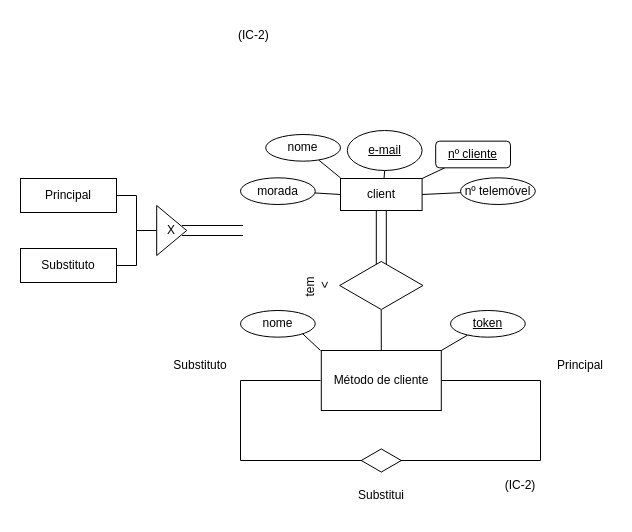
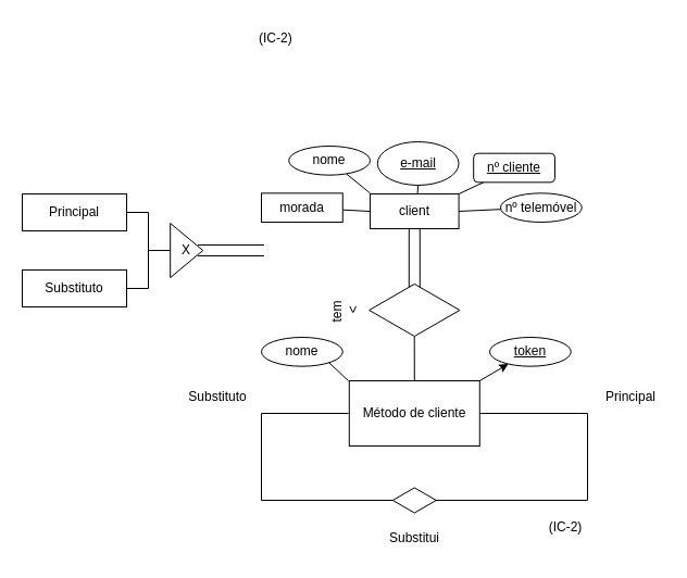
  <mxCell id="0" />
  <mxCell id="1" parent="0" />
  <mxCell id="2" value="client" style="rounded=0;whiteSpace=wrap;html=1;" vertex="1" parent="1"><mxGeometry x="340" y="178" width="81.6" height="32" as="geometry" /></mxCell>
  <mxCell id="3" value="" style="endArrow=none;html=1;rounded=0;" edge="1" parent="1" target="4"><mxGeometry width="50" height="50" relative="1" as="geometry"><mxPoint x="421.6" y="178" as="sourcePoint" /><mxPoint x="455.6" y="151.333" as="targetPoint" /></mxGeometry></mxCell>
  <mxCell id="4" value="nº cliente" style="whiteSpace=wrap;html=1;fontStyle=4;rounded=1;" vertex="1" parent="1"><mxGeometry x="435.2" y="140.667" width="74.8" height="26.667" as="geometry" /></mxCell>
  <mxCell id="5" value="" style="endArrow=none;html=1;rounded=0;" edge="1" parent="1" target="6"><mxGeometry width="50" height="50" relative="1" as="geometry"><mxPoint x="383.52" y="178" as="sourcePoint" /><mxPoint x="417.52" y="151.333" as="targetPoint" /></mxGeometry></mxCell>
  <mxCell id="6" value="e-mail" style="ellipse;whiteSpace=wrap;html=1;fontStyle=4" vertex="1" parent="1"><mxGeometry x="346.8" y="130" width="74.8" height="40" as="geometry" /></mxCell>
  <mxCell id="7" value="" style="endArrow=none;html=1;rounded=0;exitX=1;exitY=0.5;exitDx=0;exitDy=0;" edge="1" parent="1" target="8" source="2"><mxGeometry width="50" height="50" relative="1" as="geometry"><mxPoint x="431.6" y="188" as="sourcePoint" /><mxPoint x="465.6" y="161.333" as="targetPoint" /></mxGeometry></mxCell>
  <mxCell id="8" value="nº telemóvel" style="ellipse;whiteSpace=wrap;html=1;" vertex="1" parent="1"><mxGeometry x="460" y="177.337" width="74.8" height="26.667" as="geometry" /></mxCell>
  <mxCell id="9" value="" style="endArrow=none;html=1;rounded=0;exitX=0;exitY=0.5;exitDx=0;exitDy=0;" edge="1" parent="1" target="10" source="2"><mxGeometry width="50" height="50" relative="1" as="geometry"><mxPoint x="441.6" y="198" as="sourcePoint" /><mxPoint x="475.6" y="171.333" as="targetPoint" /></mxGeometry></mxCell>
- <mxCell id="10" value="morada" style="ellipse;whiteSpace=wrap;html=1;" vertex="1" parent="1"><mxGeometry x="240" y="177.337" width="74.8" height="26.667" as="geometry" /></mxCell>
+ <mxCell id="10" value="morada" style="whiteSpace=wrap;html=1;rounded=0;" vertex="1" parent="1"><mxGeometry x="240" y="177.337" width="74.8" height="26.667" as="geometry" /></mxCell>
  <mxCell id="11" value="" style="endArrow=none;html=1;rounded=0;" edge="1" parent="1" target="12"><mxGeometry width="50" height="50" relative="1" as="geometry"><mxPoint x="340" y="177.33" as="sourcePoint" /><mxPoint x="374" y="150.663" as="targetPoint" /></mxGeometry></mxCell>
  <mxCell id="12" value="nome" style="ellipse;whiteSpace=wrap;html=1;" vertex="1" parent="1"><mxGeometry x="265.2" y="133.997" width="74.8" height="26.667" as="geometry" /></mxCell>
  <mxCell id="13" value="" style="shape=partialRectangle;whiteSpace=wrap;html=1;top=0;bottom=0;fillColor=none;" vertex="1" parent="1"><mxGeometry x="375.8" y="210" width="10" height="60" as="geometry" /></mxCell>
  <mxCell id="14" value="" style="html=1;whiteSpace=wrap;aspect=fixed;shape=isoRectangle;" vertex="1" parent="1"><mxGeometry x="339.13" y="260" width="83.33" height="50" as="geometry" /></mxCell>
  <mxCell id="15" value="tem&amp;nbsp;&lt;br&gt;&amp;lt;" style="text;html=1;strokeColor=none;fillColor=none;align=center;verticalAlign=middle;whiteSpace=wrap;rounded=0;rotation=-90;" vertex="1" parent="1"><mxGeometry x="286.8" y="270" width="60" height="30" as="geometry" /></mxCell>
  <mxCell id="16" value="Método de cliente" style="rounded=0;whiteSpace=wrap;html=1;" vertex="1" parent="1"><mxGeometry x="320.8" y="350" width="120" height="60" as="geometry" /></mxCell>
  <mxCell id="17" value="" style="endArrow=none;html=1;rounded=0;entryX=0.499;entryY=0.99;entryDx=0;entryDy=0;entryPerimeter=0;exitX=0.5;exitY=0;exitDx=0;exitDy=0;" edge="1" parent="1" source="16" target="14"><mxGeometry width="50" height="50" relative="1" as="geometry"><mxPoint x="383" y="350" as="sourcePoint" /><mxPoint x="425.8" y="300" as="targetPoint" /><Array as="points" /></mxGeometry></mxCell>
- <mxCell id="18" value="" style="endArrow=none;html=1;rounded=0;exitX=1;exitY=0;exitDx=0;exitDy=0;" edge="1" parent="1" target="19" source="16"><mxGeometry width="50" height="50" relative="1" as="geometry"><mxPoint x="385.8" y="456.66" as="sourcePoint" /><mxPoint x="429.4" y="423.993" as="targetPoint" /><Array as="points"><mxPoint x="440" y="350" /></Array></mxGeometry></mxCell>
+ <mxCell id="18" value="" style="endArrow=classic;html=1;rounded=0;exitX=1;exitY=0;exitDx=0;exitDy=0;" edge="1" parent="1" target="19" source="16"><mxGeometry width="50" height="50" relative="1" as="geometry"><mxPoint x="385.8" y="456.66" as="sourcePoint" /><mxPoint x="429.4" y="423.993" as="targetPoint" /><Array as="points"><mxPoint x="440" y="350" /></Array></mxGeometry></mxCell>
  <mxCell id="19" value="token" style="ellipse;whiteSpace=wrap;html=1;fontStyle=4" vertex="1" parent="1"><mxGeometry x="450" y="309.997" width="74.8" height="26.667" as="geometry" /></mxCell>
  <mxCell id="20" value="" style="endArrow=none;html=1;rounded=0;entryX=0.5;entryY=0;entryDx=0;entryDy=0;" edge="1" parent="1" target="21"><mxGeometry width="50" height="50" relative="1" as="geometry"><mxPoint x="320" y="350" as="sourcePoint" /><mxPoint x="292.4" y="433.693" as="targetPoint" /><Array as="points"><mxPoint x="320" y="350" /></Array></mxGeometry></mxCell>
  <mxCell id="21" value="nome" style="ellipse;whiteSpace=wrap;html=1;" vertex="1" parent="1"><mxGeometry x="240" y="309.997" width="74.8" height="26.667" as="geometry" /></mxCell>
  <mxCell id="22" value="" style="shape=partialRectangle;whiteSpace=wrap;html=1;top=0;bottom=0;fillColor=none;rotation=90;" vertex="1" parent="1"><mxGeometry x="207" y="200" width="10" height="60" as="geometry" /></mxCell>
  <mxCell id="23" value="X" style="triangle;whiteSpace=wrap;html=1;" vertex="1" parent="1"><mxGeometry x="156.2" y="205" width="30" height="50" as="geometry" /></mxCell>
  <mxCell id="24" value="" style="strokeWidth=1;html=1;shape=mxgraph.flowchart.annotation_2;align=left;labelPosition=right;pointerEvents=1;rotation=-180;" vertex="1" parent="1"><mxGeometry x="116" y="195" width="40" height="70" as="geometry" /></mxCell>
  <mxCell id="25" value="Principal" style="rounded=0;whiteSpace=wrap;html=1;" vertex="1" parent="1"><mxGeometry x="20" y="178" width="96" height="34" as="geometry" /></mxCell>
  <mxCell id="26" value="Substituto" style="rounded=0;whiteSpace=wrap;html=1;" vertex="1" parent="1"><mxGeometry x="20" y="248" width="96" height="34" as="geometry" /></mxCell>
  <mxCell id="27" value="" style="endArrow=none;html=1;rounded=0;" edge="1" parent="1"><mxGeometry width="50" height="50" relative="1" as="geometry"><mxPoint x="370" y="460" as="sourcePoint" /><mxPoint x="320" y="380" as="targetPoint" /><Array as="points"><mxPoint x="240" y="460" /><mxPoint x="240" y="380" /></Array></mxGeometry></mxCell>
  <mxCell id="28" value="" style="html=1;whiteSpace=wrap;aspect=fixed;shape=isoRectangle;" vertex="1" parent="1"><mxGeometry x="360.8" y="448" width="40" height="24" as="geometry" /></mxCell>
  <mxCell id="29" value="" style="endArrow=none;html=1;rounded=0;entryX=1;entryY=0.5;entryDx=0;entryDy=0;" edge="1" parent="1" target="16"><mxGeometry width="50" height="50" relative="1" as="geometry"><mxPoint x="400" y="460" as="sourcePoint" /><mxPoint x="180" y="350" as="targetPoint" /><Array as="points"><mxPoint x="540" y="460" /><mxPoint x="540" y="380" /></Array></mxGeometry></mxCell>
  <mxCell id="30" value="Substituto" style="text;html=1;strokeColor=none;fillColor=none;align=center;verticalAlign=middle;whiteSpace=wrap;rounded=0;" vertex="1" parent="1"><mxGeometry x="170" y="350" width="60" height="30" as="geometry" /></mxCell>
  <mxCell id="31" value="Substitui" style="text;html=1;strokeColor=none;fillColor=none;align=center;verticalAlign=middle;whiteSpace=wrap;rounded=0;" vertex="1" parent="1"><mxGeometry x="350.8" y="480" width="60" height="30" as="geometry" /></mxCell>
  <mxCell id="32" value="Principal" style="text;html=1;strokeColor=none;fillColor=none;align=center;verticalAlign=middle;whiteSpace=wrap;rounded=0;" vertex="1" parent="1"><mxGeometry x="550" y="350" width="60" height="30" as="geometry" /></mxCell>
  <mxCell id="33" value="(IC-2)" style="text;html=1;strokeColor=none;fillColor=none;align=center;verticalAlign=middle;whiteSpace=wrap;rounded=0;" vertex="1" parent="1"><mxGeometry x="490" y="470" width="60" height="30" as="geometry" /></mxCell>
  <mxCell id="34" value="(IC-2)&amp;nbsp;" style="text;html=1;strokeColor=none;fillColor=none;align=center;verticalAlign=middle;whiteSpace=wrap;rounded=0;" vertex="1" parent="1"><mxGeometry x="60" y="20" width="390" height="30" as="geometry" /></mxCell>
